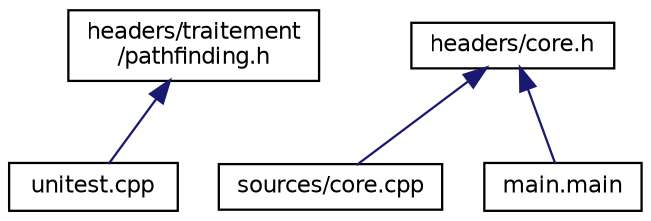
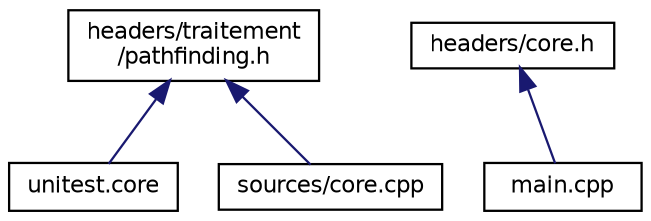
  digraph {
    node [color=black fillcolor=white fontname=Helvetica fontsize=10 shape=record style=filled]
    edge [color=midnightblue dir=back fontname=Helvetica fontsize=10 labelfontname=Helvetica labelfontsize=10 style=solid]
    n1 [height=0.2 label="headers/traitement\l/pathfinding.h" width=0.4]
-   n2 [height=0.2 label="unitest.cpp" width=0.4]
+   n2 [height=0.2 label="unitest.core" width=0.4]
    n3 [height=0.2 label="headers/core.h" width=0.4]
-   n4 [height=0.2 label="main.main" width=0.4]
+   n4 [height=0.2 label="main.cpp" width=0.4]
    n5 [height=0.2 label="sources/core.cpp" width=0.4]
    n1 -> n2
    n3 -> n4
-   n3 -> n5
+   n1 -> n5
  }
